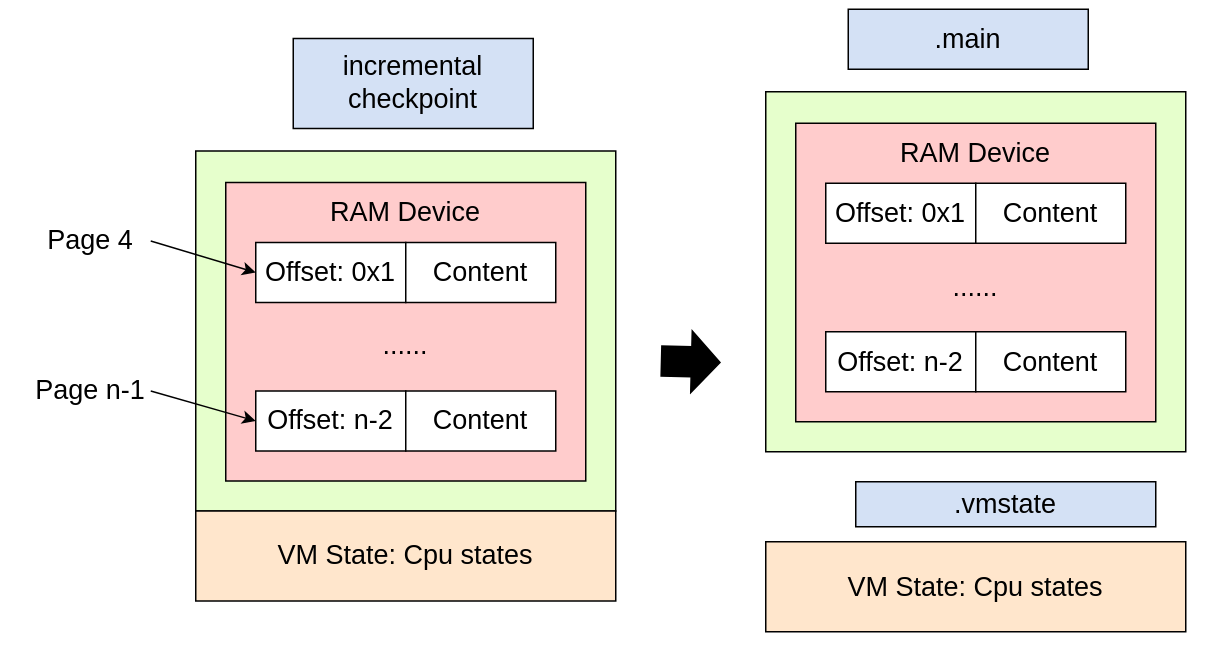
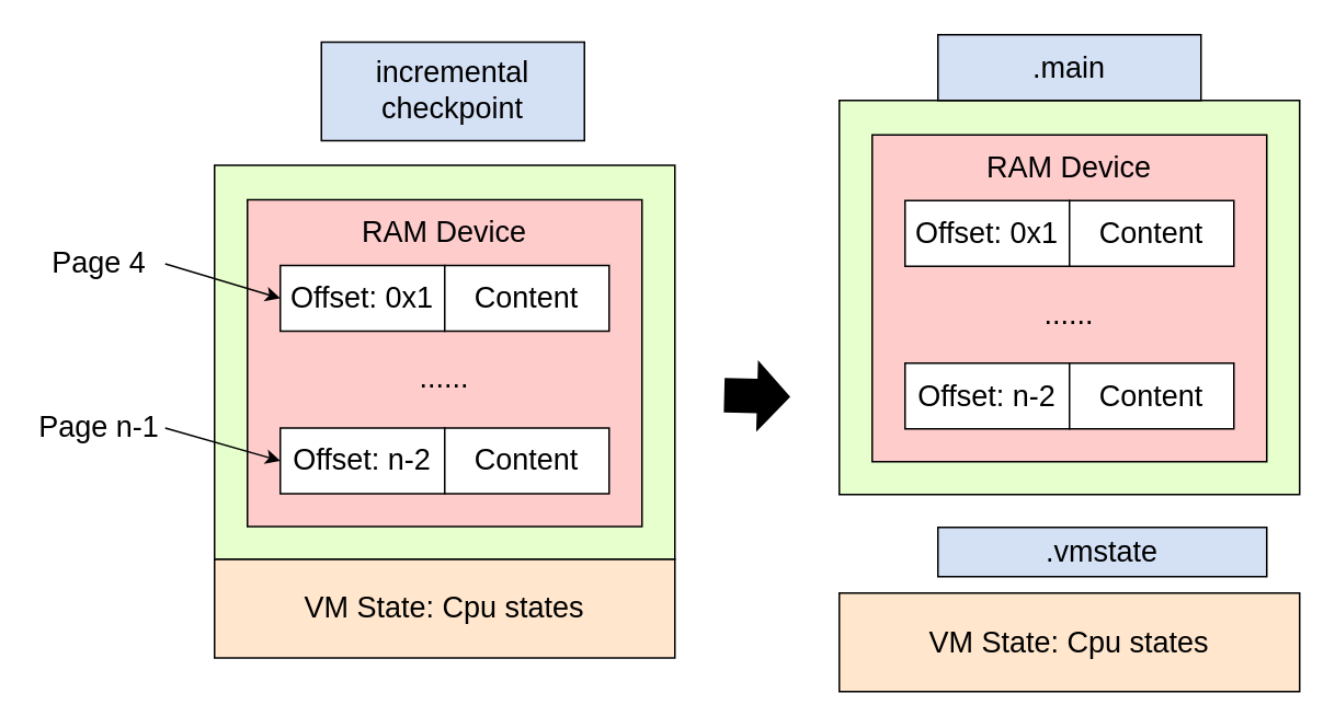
  <mxCell id="0" />
  <mxCell id="1" parent="0" />
  <mxCell id="2" value="incremental checkpoint" style="text;html=1;strokeColor=default;fillColor=#D4E1F5;align=center;verticalAlign=middle;whiteSpace=wrap;rounded=0;fontSize=18;" vertex="1" parent="1"><mxGeometry x="195" y="25" width="160" height="60" as="geometry" /></mxCell>
  <mxCell id="3" value="" style="rounded=0;whiteSpace=wrap;html=1;fillColor=#E6FFCC;" vertex="1" parent="1"><mxGeometry x="130" y="100" width="280" height="240" as="geometry" /></mxCell>
  <mxCell id="4" value="" style="rounded=0;whiteSpace=wrap;html=1;fillColor=#FFCCCC;" vertex="1" parent="1"><mxGeometry x="150" y="121" width="240" height="199" as="geometry" /></mxCell>
  <mxCell id="5" value="&lt;font style=&quot;font-size: 18px;&quot;&gt;RAM Device&lt;/font&gt;" style="text;html=1;strokeColor=none;fillColor=none;align=center;verticalAlign=middle;whiteSpace=wrap;rounded=0;" vertex="1" parent="1"><mxGeometry x="150" y="121" width="240" height="40" as="geometry" /></mxCell>
  <mxCell id="6" value="&lt;font style=&quot;font-size: 18px;&quot;&gt;VM State: Cpu states&lt;/font&gt;" style="rounded=0;whiteSpace=wrap;html=1;fillColor=#FFE6CC;" vertex="1" parent="1"><mxGeometry x="130" y="340" width="280" height="60" as="geometry" /></mxCell>
  <mxCell id="7" value="&lt;font style=&quot;font-size: 18px;&quot;&gt;Offset: 0x1&lt;/font&gt;" style="rounded=0;whiteSpace=wrap;html=1;fillColor=#FFFFFF;" vertex="1" parent="1"><mxGeometry x="170" y="161" width="100" height="40" as="geometry" /></mxCell>
  <mxCell id="8" value="&lt;font style=&quot;font-size: 18px;&quot;&gt;Content&lt;/font&gt;" style="rounded=0;whiteSpace=wrap;html=1;fillColor=#FFFFFF;" vertex="1" parent="1"><mxGeometry x="270" y="161" width="100" height="40" as="geometry" /></mxCell>
  <mxCell id="9" value="&lt;font style=&quot;font-size: 18px;&quot;&gt;......&lt;/font&gt;" style="text;html=1;strokeColor=none;fillColor=none;align=center;verticalAlign=middle;whiteSpace=wrap;rounded=0;" vertex="1" parent="1"><mxGeometry x="240" y="220" width="60" height="20" as="geometry" /></mxCell>
  <mxCell id="10" value="&lt;font style=&quot;font-size: 18px;&quot;&gt;Offset: n-2&lt;/font&gt;" style="rounded=0;whiteSpace=wrap;html=1;fillColor=#FFFFFF;" vertex="1" parent="1"><mxGeometry x="170" y="260" width="100" height="40" as="geometry" /></mxCell>
  <mxCell id="11" value="&lt;font style=&quot;font-size: 18px;&quot;&gt;Content&lt;/font&gt;" style="rounded=0;whiteSpace=wrap;html=1;fillColor=#FFFFFF;" vertex="1" parent="1"><mxGeometry x="270" y="260" width="100" height="40" as="geometry" /></mxCell>
  <mxCell id="12" value="&lt;font style=&quot;font-size: 18px;&quot;&gt;Page 4&lt;/font&gt;" style="text;html=1;strokeColor=none;fillColor=none;align=center;verticalAlign=middle;whiteSpace=wrap;rounded=0;" vertex="1" parent="1"><mxGeometry y="140" width="80" height="40" as="geometry" x="20" /></mxCell>
  <mxCell id="13" value="&lt;font style=&quot;font-size: 18px;&quot;&gt;Page n-1&lt;/font&gt;" style="text;html=1;strokeColor=none;fillColor=none;align=center;verticalAlign=middle;whiteSpace=wrap;rounded=0;" vertex="1" parent="1"><mxGeometry y="240" width="80" height="40" as="geometry" x="20" /></mxCell>
  <mxCell id="14" value="" style="endArrow=classic;html=1;rounded=0;exitX=1;exitY=0.5;exitDx=0;exitDy=0;entryX=0;entryY=0.5;entryDx=0;entryDy=0;" edge="1" parent="1" source="12" target="7"><mxGeometry width="50" height="50" relative="1" as="geometry"><mxPoint x="580" y="140" as="sourcePoint" /><mxPoint x="370" y="180" as="targetPoint" /></mxGeometry></mxCell>
  <mxCell id="15" value="" style="endArrow=classic;html=1;rounded=0;exitX=1;exitY=0.5;exitDx=0;exitDy=0;entryX=0;entryY=0.5;entryDx=0;entryDy=0;" edge="1" parent="1" source="13" target="10"><mxGeometry width="50" height="50" relative="1" as="geometry"><mxPoint x="430" y="260" as="sourcePoint" /><mxPoint x="370" y="280" as="targetPoint" /></mxGeometry></mxCell>
  <mxCell id="16" value="" style="shape=flexArrow;endArrow=classic;html=1;rounded=0;width=20;fillColor=#000000;" edge="1" parent="1"><mxGeometry width="50" height="50" relative="1" as="geometry"><mxPoint x="440" y="240" as="sourcePoint" /><mxPoint x="480" y="241" as="targetPoint" /></mxGeometry></mxCell>
  <mxCell id="17" value="" style="rounded=0;whiteSpace=wrap;html=1;fillColor=#E6FFCC;" vertex="1" parent="1"><mxGeometry x="510" y="60.5" width="280" height="240" as="geometry" /></mxCell>
  <mxCell id="18" value="" style="rounded=0;whiteSpace=wrap;html=1;fillColor=#FFCCCC;" vertex="1" parent="1"><mxGeometry x="530" y="81.5" width="240" height="199" as="geometry" /></mxCell>
  <mxCell id="19" value="&lt;font style=&quot;font-size: 18px;&quot;&gt;RAM Device&lt;/font&gt;" style="text;html=1;strokeColor=none;fillColor=none;align=center;verticalAlign=middle;whiteSpace=wrap;rounded=0;" vertex="1" parent="1"><mxGeometry x="530" y="81.5" width="240" height="40" as="geometry" /></mxCell>
  <mxCell id="20" value="&lt;font style=&quot;font-size: 18px;&quot;&gt;Offset: 0x1&lt;/font&gt;" style="rounded=0;whiteSpace=wrap;html=1;fillColor=#FFFFFF;" vertex="1" parent="1"><mxGeometry x="550" y="121.5" width="100" height="40" as="geometry" /></mxCell>
  <mxCell id="21" value="&lt;font style=&quot;font-size: 18px;&quot;&gt;Content&lt;/font&gt;" style="rounded=0;whiteSpace=wrap;html=1;fillColor=#FFFFFF;" vertex="1" parent="1"><mxGeometry x="650" y="121.5" width="100" height="40" as="geometry" /></mxCell>
  <mxCell id="22" value="&lt;font style=&quot;font-size: 18px;&quot;&gt;......&lt;/font&gt;" style="text;html=1;strokeColor=none;fillColor=none;align=center;verticalAlign=middle;whiteSpace=wrap;rounded=0;" vertex="1" parent="1"><mxGeometry x="620" y="180.5" width="60" height="20" as="geometry" /></mxCell>
  <mxCell id="23" value="&lt;font style=&quot;font-size: 18px;&quot;&gt;Offset: n-2&lt;/font&gt;" style="rounded=0;whiteSpace=wrap;html=1;fillColor=#FFFFFF;" vertex="1" parent="1"><mxGeometry x="550" y="220.5" width="100" height="40" as="geometry" /></mxCell>
  <mxCell id="24" value="&lt;font style=&quot;font-size: 18px;&quot;&gt;Content&lt;/font&gt;" style="rounded=0;whiteSpace=wrap;html=1;fillColor=#FFFFFF;" vertex="1" parent="1"><mxGeometry x="650" y="220.5" width="100" height="40" as="geometry" /></mxCell>
- <mxCell id="25" value=".main" style="text;html=1;strokeColor=default;fillColor=#D4E1F5;align=center;verticalAlign=middle;whiteSpace=wrap;rounded=0;fontSize=18;" vertex="1" parent="1"><mxGeometry x="565" y="5.5" width="160" height="40" as="geometry" /></mxCell>
+ <mxCell id="25" value=".main" style="text;html=1;strokeColor=default;fillColor=#D4E1F5;align=center;verticalAlign=middle;whiteSpace=wrap;rounded=0;fontSize=18;" vertex="1" parent="1"><mxGeometry x="570" y="20.5" width="160" height="40" as="geometry" /></mxCell>
  <mxCell id="26" value="&lt;font style=&quot;font-size: 18px;&quot;&gt;VM State: Cpu states&lt;/font&gt;" style="rounded=0;whiteSpace=wrap;html=1;fillColor=#FFE6CC;" vertex="1" parent="1"><mxGeometry x="510" y="360.5" width="280" height="60" as="geometry" /></mxCell>
  <mxCell id="27" value=".vmstate" style="text;html=1;strokeColor=default;fillColor=#D4E1F5;align=center;verticalAlign=middle;whiteSpace=wrap;rounded=0;fontSize=18;" vertex="1" parent="1"><mxGeometry x="570" y="320.5" width="200" height="30" as="geometry" /></mxCell>
